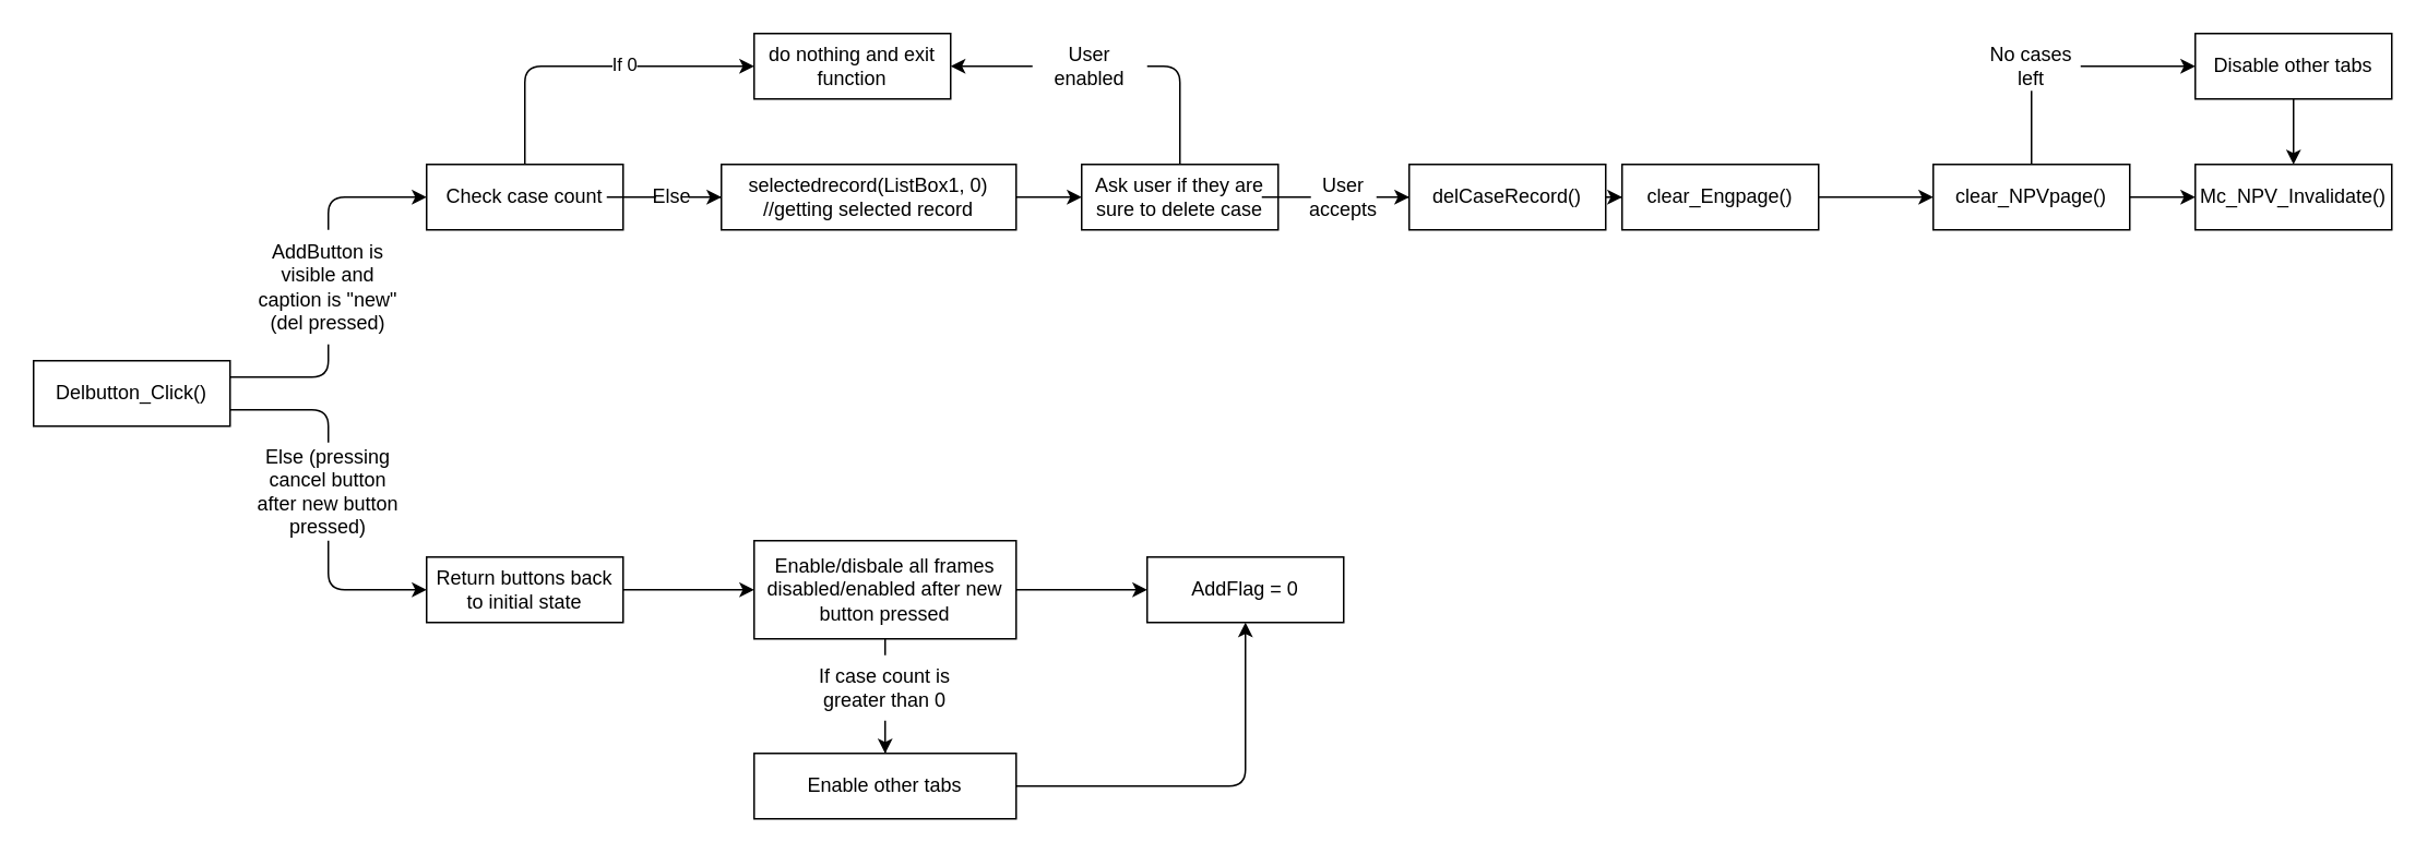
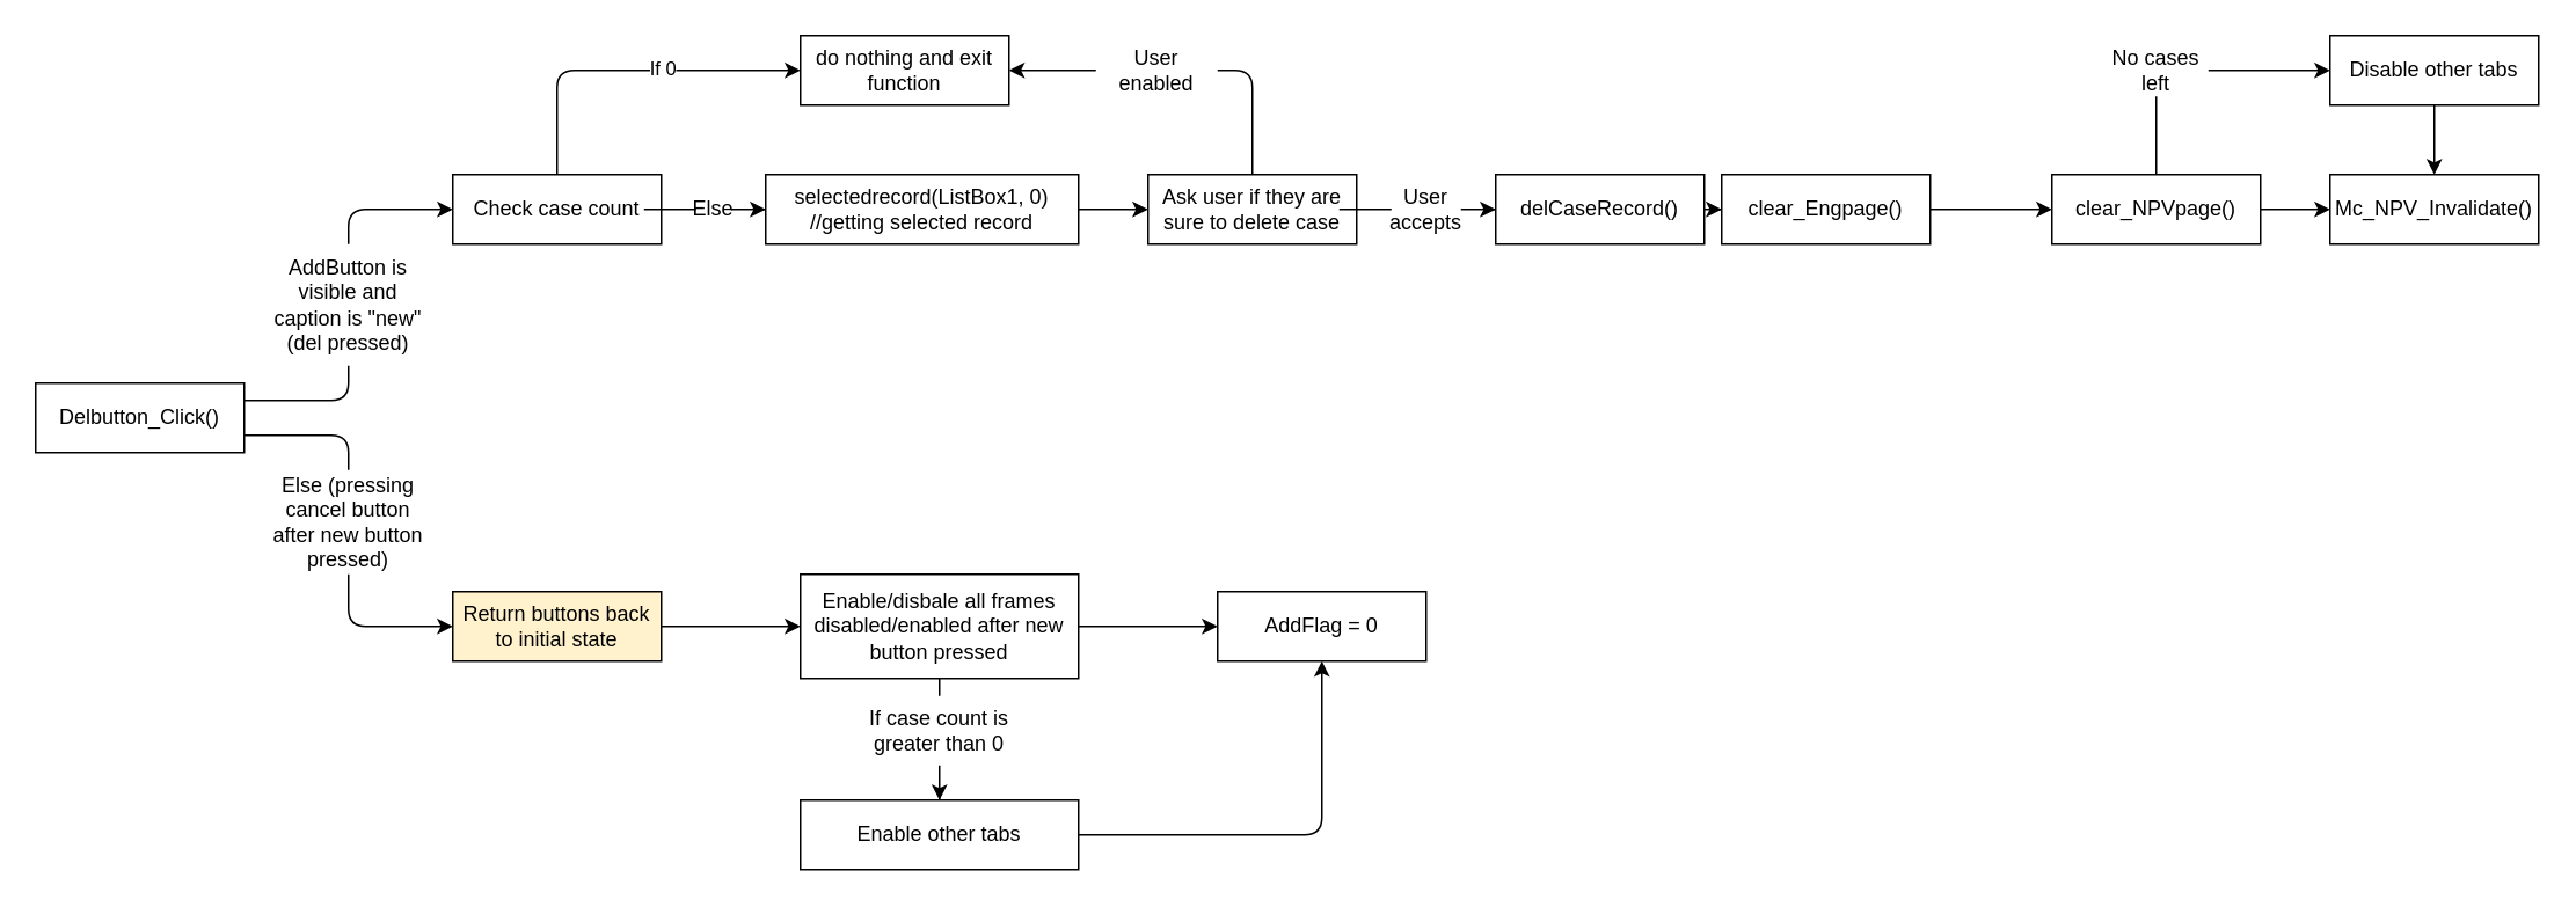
  <mxCell id="0" />
  <mxCell id="1" parent="0" />
  <mxCell id="2" value="Delbutton_Click()" style="rounded=0;whiteSpace=wrap;html=1;" vertex="1" parent="1"><mxGeometry x="20" y="220" width="120" height="40" as="geometry" /></mxCell>
  <mxCell id="3" value="AddButton is visible and caption is &quot;new&quot; (del pressed)" style="text;html=1;strokeColor=none;fillColor=none;align=center;verticalAlign=middle;whiteSpace=wrap;rounded=0;" vertex="1" parent="1"><mxGeometry x="150" y="140" width="100" height="70" as="geometry" /></mxCell>
  <mxCell id="4" value="" style="endArrow=none;html=1;exitX=1;exitY=0.25;exitDx=0;exitDy=0;entryX=0.5;entryY=1;entryDx=0;entryDy=0;" edge="1" parent="1" source="2" target="3"><mxGeometry width="50" height="50" relative="1" as="geometry"><mxPoint x="290" y="350" as="sourcePoint" /><mxPoint x="340" y="300" as="targetPoint" /><Array as="points"><mxPoint x="200" y="230" /></Array></mxGeometry></mxCell>
  <mxCell id="5" style="edgeStyle=orthogonalEdgeStyle;rounded=0;orthogonalLoop=1;jettySize=auto;html=1;entryX=0;entryY=0.5;entryDx=0;entryDy=0;startArrow=none;" edge="1" parent="1" source="13" target="12"><mxGeometry relative="1" as="geometry" /></mxCell>
  <mxCell id="6" value="Check case count" style="rounded=0;whiteSpace=wrap;html=1;" vertex="1" parent="1"><mxGeometry x="260" y="100" width="120" height="40" as="geometry" /></mxCell>
  <mxCell id="7" value="" style="endArrow=classic;html=1;exitX=0.5;exitY=0;exitDx=0;exitDy=0;entryX=0;entryY=0.5;entryDx=0;entryDy=0;" edge="1" parent="1" source="3" target="6"><mxGeometry width="50" height="50" relative="1" as="geometry"><mxPoint x="340" y="340" as="sourcePoint" /><mxPoint x="390" y="290" as="targetPoint" /><Array as="points"><mxPoint x="200" y="120" /></Array></mxGeometry></mxCell>
  <mxCell id="8" value="do nothing and exit function" style="rounded=0;whiteSpace=wrap;html=1;" vertex="1" parent="1"><mxGeometry x="460" y="20" width="120" height="40" as="geometry" /></mxCell>
  <mxCell id="9" value="" style="endArrow=classic;html=1;exitX=0.5;exitY=0;exitDx=0;exitDy=0;entryX=0;entryY=0.5;entryDx=0;entryDy=0;" edge="1" parent="1" source="6" target="8"><mxGeometry width="50" height="50" relative="1" as="geometry"><mxPoint x="370" y="310" as="sourcePoint" /><mxPoint x="420" y="260" as="targetPoint" /><Array as="points"><mxPoint x="320" y="40" /></Array></mxGeometry></mxCell>
  <mxCell id="10" value="If 0" style="edgeLabel;html=1;align=center;verticalAlign=middle;resizable=0;points=[];" vertex="1" connectable="0" parent="9"><mxGeometry x="0.204" y="2" relative="1" as="geometry"><mxPoint as="offset" /></mxGeometry></mxCell>
  <mxCell id="11" style="edgeStyle=orthogonalEdgeStyle;rounded=0;orthogonalLoop=1;jettySize=auto;html=1;" edge="1" parent="1" source="12" target="16"><mxGeometry relative="1" as="geometry" /></mxCell>
  <mxCell id="12" value="selectedrecord(ListBox1, 0) //getting selected record" style="rounded=0;whiteSpace=wrap;html=1;" vertex="1" parent="1"><mxGeometry x="440" y="100" width="180" height="40" as="geometry" /></mxCell>
  <mxCell id="13" value="Else" style="text;html=1;strokeColor=none;fillColor=none;align=center;verticalAlign=middle;whiteSpace=wrap;rounded=0;" vertex="1" parent="1"><mxGeometry x="390" y="110" width="40" height="20" as="geometry" /></mxCell>
  <mxCell id="14" value="" style="edgeStyle=orthogonalEdgeStyle;rounded=0;orthogonalLoop=1;jettySize=auto;html=1;entryX=0;entryY=0.5;entryDx=0;entryDy=0;endArrow=none;" edge="1" parent="1" source="6" target="13"><mxGeometry relative="1" as="geometry"><mxPoint x="380" y="120" as="sourcePoint" /><mxPoint x="440" y="120" as="targetPoint" /></mxGeometry></mxCell>
  <mxCell id="15" style="edgeStyle=orthogonalEdgeStyle;rounded=0;orthogonalLoop=1;jettySize=auto;html=1;startArrow=none;" edge="1" parent="1" source="22" target="21"><mxGeometry relative="1" as="geometry" /></mxCell>
  <mxCell id="16" value="Ask user if they are sure to delete case" style="rounded=0;whiteSpace=wrap;html=1;" vertex="1" parent="1"><mxGeometry x="660" y="100" width="120" height="40" as="geometry" /></mxCell>
  <mxCell id="17" style="edgeStyle=orthogonalEdgeStyle;rounded=0;orthogonalLoop=1;jettySize=auto;html=1;entryX=1;entryY=0.5;entryDx=0;entryDy=0;" edge="1" parent="1" source="18" target="8"><mxGeometry relative="1" as="geometry" /></mxCell>
  <mxCell id="18" value="User enabled" style="text;html=1;strokeColor=none;fillColor=none;align=center;verticalAlign=middle;whiteSpace=wrap;rounded=0;" vertex="1" parent="1"><mxGeometry x="630" y="25" width="70" height="30" as="geometry" /></mxCell>
  <mxCell id="19" value="" style="endArrow=none;html=1;exitX=0.5;exitY=0;exitDx=0;exitDy=0;entryX=1;entryY=0.5;entryDx=0;entryDy=0;" edge="1" parent="1" source="16" target="18"><mxGeometry width="50" height="50" relative="1" as="geometry"><mxPoint x="700" y="350" as="sourcePoint" /><mxPoint x="750" y="300" as="targetPoint" /><Array as="points"><mxPoint x="720" y="40" /></Array></mxGeometry></mxCell>
  <mxCell id="20" style="edgeStyle=orthogonalEdgeStyle;rounded=0;orthogonalLoop=1;jettySize=auto;html=1;entryX=0;entryY=0.5;entryDx=0;entryDy=0;" edge="1" parent="1" source="21" target="25"><mxGeometry relative="1" as="geometry" /></mxCell>
  <mxCell id="21" value="delCaseRecord()" style="rounded=0;whiteSpace=wrap;html=1;" vertex="1" parent="1"><mxGeometry x="860" y="100" width="120" height="40" as="geometry" /></mxCell>
  <mxCell id="22" value="User accepts" style="text;html=1;strokeColor=none;fillColor=none;align=center;verticalAlign=middle;whiteSpace=wrap;rounded=0;" vertex="1" parent="1"><mxGeometry x="790" y="105" width="60" height="30" as="geometry" /></mxCell>
  <mxCell id="23" value="" style="edgeStyle=orthogonalEdgeStyle;rounded=0;orthogonalLoop=1;jettySize=auto;html=1;endArrow=none;" edge="1" parent="1" source="16" target="22"><mxGeometry relative="1" as="geometry"><mxPoint x="780" y="120" as="sourcePoint" /><mxPoint x="870" y="120" as="targetPoint" /></mxGeometry></mxCell>
  <mxCell id="24" style="edgeStyle=orthogonalEdgeStyle;rounded=0;orthogonalLoop=1;jettySize=auto;html=1;entryX=0;entryY=0.5;entryDx=0;entryDy=0;" edge="1" parent="1" source="25" target="27"><mxGeometry relative="1" as="geometry" /></mxCell>
  <mxCell id="25" value="clear_Engpage()" style="rounded=0;whiteSpace=wrap;html=1;" vertex="1" parent="1"><mxGeometry x="990" y="100" width="120" height="40" as="geometry" /></mxCell>
  <mxCell id="26" style="edgeStyle=orthogonalEdgeStyle;rounded=0;orthogonalLoop=1;jettySize=auto;html=1;entryX=0;entryY=0.5;entryDx=0;entryDy=0;" edge="1" parent="1" source="27" target="33"><mxGeometry relative="1" as="geometry" /></mxCell>
  <mxCell id="27" value="clear_NPVpage()" style="rounded=0;whiteSpace=wrap;html=1;" vertex="1" parent="1"><mxGeometry x="1180" y="100" width="120" height="40" as="geometry" /></mxCell>
  <mxCell id="28" style="edgeStyle=orthogonalEdgeStyle;rounded=0;orthogonalLoop=1;jettySize=auto;html=1;entryX=0.5;entryY=0;entryDx=0;entryDy=0;" edge="1" parent="1" source="29" target="33"><mxGeometry relative="1" as="geometry" /></mxCell>
  <mxCell id="29" value="Disable other tabs" style="rounded=0;whiteSpace=wrap;html=1;" vertex="1" parent="1"><mxGeometry x="1340" y="20" width="120" height="40" as="geometry" /></mxCell>
  <mxCell id="30" style="edgeStyle=orthogonalEdgeStyle;rounded=0;orthogonalLoop=1;jettySize=auto;html=1;" edge="1" parent="1" source="31" target="29"><mxGeometry relative="1" as="geometry" /></mxCell>
  <mxCell id="31" value="No cases left" style="text;html=1;strokeColor=none;fillColor=none;align=center;verticalAlign=middle;whiteSpace=wrap;rounded=0;" vertex="1" parent="1"><mxGeometry x="1210" y="25" width="60" height="30" as="geometry" /></mxCell>
  <mxCell id="32" value="" style="endArrow=none;html=1;exitX=0.5;exitY=0;exitDx=0;exitDy=0;entryX=0.5;entryY=1;entryDx=0;entryDy=0;" edge="1" parent="1" source="27" target="31"><mxGeometry width="50" height="50" relative="1" as="geometry"><mxPoint x="1300" y="260" as="sourcePoint" /><mxPoint x="1350" y="210" as="targetPoint" /></mxGeometry></mxCell>
  <mxCell id="33" value="Mc_NPV_Invalidate()" style="rounded=0;whiteSpace=wrap;html=1;" vertex="1" parent="1"><mxGeometry x="1340" y="100" width="120" height="40" as="geometry" /></mxCell>
  <mxCell id="34" value="Else (pressing cancel button after new button pressed)" style="text;html=1;strokeColor=none;fillColor=none;align=center;verticalAlign=middle;whiteSpace=wrap;rounded=0;" vertex="1" parent="1"><mxGeometry x="150" y="270" width="100" height="60" as="geometry" /></mxCell>
  <mxCell id="35" value="" style="endArrow=none;html=1;entryX=0.5;entryY=0;entryDx=0;entryDy=0;exitX=1;exitY=0.75;exitDx=0;exitDy=0;" edge="1" parent="1" source="2" target="34"><mxGeometry width="50" height="50" relative="1" as="geometry"><mxPoint x="150" y="250" as="sourcePoint" /><mxPoint x="460" y="210" as="targetPoint" /><Array as="points"><mxPoint x="200" y="250" /></Array></mxGeometry></mxCell>
  <mxCell id="36" style="edgeStyle=orthogonalEdgeStyle;rounded=0;orthogonalLoop=1;jettySize=auto;html=1;" edge="1" parent="1" source="37" target="41"><mxGeometry relative="1" as="geometry" /></mxCell>
- <mxCell id="37" value="Return buttons back to initial state" style="rounded=0;whiteSpace=wrap;html=1;" vertex="1" parent="1"><mxGeometry x="260" y="340" width="120" height="40" as="geometry" /></mxCell>
+ <mxCell id="37" value="Return buttons back to initial state" style="rounded=0;whiteSpace=wrap;html=1;fillColor=#fff2cc;" vertex="1" parent="1"><mxGeometry x="260" y="340" width="120" height="40" as="geometry" /></mxCell>
  <mxCell id="38" value="" style="endArrow=classic;html=1;exitX=0.5;exitY=1;exitDx=0;exitDy=0;entryX=0;entryY=0.5;entryDx=0;entryDy=0;" edge="1" parent="1" source="34" target="37"><mxGeometry width="50" height="50" relative="1" as="geometry"><mxPoint x="230" y="470" as="sourcePoint" /><mxPoint x="280" y="420" as="targetPoint" /><Array as="points"><mxPoint x="200" y="360" /></Array></mxGeometry></mxCell>
  <mxCell id="39" style="edgeStyle=orthogonalEdgeStyle;rounded=0;orthogonalLoop=1;jettySize=auto;html=1;startArrow=none;" edge="1" parent="1" source="43" target="42"><mxGeometry relative="1" as="geometry" /></mxCell>
  <mxCell id="40" style="edgeStyle=orthogonalEdgeStyle;rounded=0;orthogonalLoop=1;jettySize=auto;html=1;entryX=0;entryY=0.5;entryDx=0;entryDy=0;" edge="1" parent="1" source="41" target="45"><mxGeometry relative="1" as="geometry" /></mxCell>
  <mxCell id="41" value="Enable/disbale all frames disabled/enabled after new &lt;br&gt;button pressed" style="rounded=0;whiteSpace=wrap;html=1;" vertex="1" parent="1"><mxGeometry x="460" y="330" width="160" height="60" as="geometry" /></mxCell>
  <mxCell id="42" value="&lt;span&gt;Enable other tabs&lt;/span&gt;" style="rounded=0;whiteSpace=wrap;html=1;" vertex="1" parent="1"><mxGeometry x="460" y="460" width="160" height="40" as="geometry" /></mxCell>
  <mxCell id="43" value="If case count is greater than 0" style="text;html=1;strokeColor=none;fillColor=none;align=center;verticalAlign=middle;whiteSpace=wrap;rounded=0;" vertex="1" parent="1"><mxGeometry x="490" y="400" width="100" height="40" as="geometry" /></mxCell>
  <mxCell id="44" value="" style="endArrow=none;html=1;exitX=0.5;exitY=0;exitDx=0;exitDy=0;entryX=0.5;entryY=1;entryDx=0;entryDy=0;" edge="1" parent="1" source="43" target="41"><mxGeometry width="50" height="50" relative="1" as="geometry"><mxPoint x="560" y="650" as="sourcePoint" /><mxPoint x="610" y="600" as="targetPoint" /></mxGeometry></mxCell>
  <mxCell id="45" value="AddFlag = 0" style="rounded=0;whiteSpace=wrap;html=1;" vertex="1" parent="1"><mxGeometry x="700" y="340" width="120" height="40" as="geometry" /></mxCell>
  <mxCell id="46" value="" style="endArrow=classic;html=1;exitX=1;exitY=0.5;exitDx=0;exitDy=0;entryX=0.5;entryY=1;entryDx=0;entryDy=0;" edge="1" parent="1" source="42" target="45"><mxGeometry width="50" height="50" relative="1" as="geometry"><mxPoint x="780" y="500" as="sourcePoint" /><mxPoint x="830" y="450" as="targetPoint" /><Array as="points"><mxPoint x="760" y="480" /></Array></mxGeometry></mxCell>
